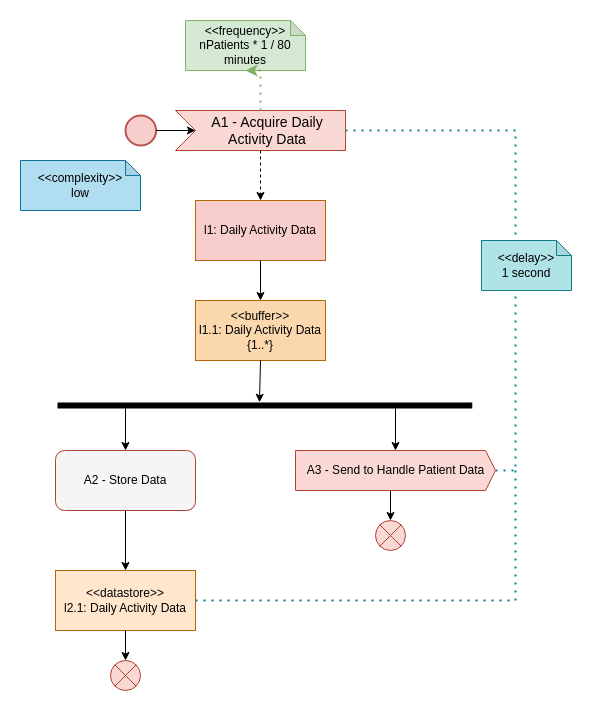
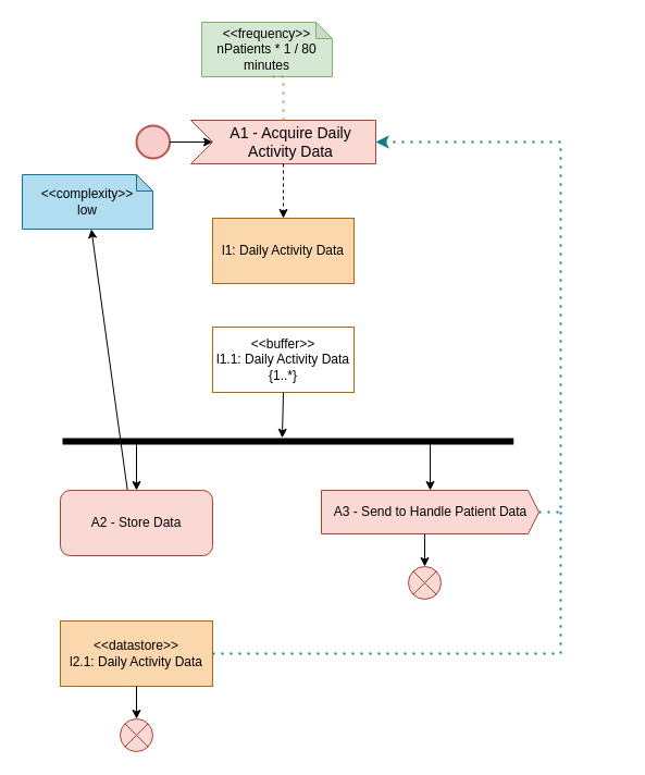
  <mxCell id="0" />
  <mxCell id="1" parent="0" />
  <mxCell id="2" value="A1 - Acquire Daily Activity Data" style="html=1;shape=mxgraph.infographic.ribbonSimple;notch1=20;notch2=0;align=center;verticalAlign=middle;fontSize=14;fontStyle=0;fillColor=#fad9d5;flipH=0;spacingRight=0;spacingLeft=14;whiteSpace=wrap;strokeColor=#ae4132;" parent="1" vertex="1"><mxGeometry x="175" y="110" width="170" height="40" as="geometry" /></mxCell>
- <mxCell id="3" value="l1: Daily Activity Data" style="rounded=0;whiteSpace=wrap;html=1;fillColor=#f8cecc;strokeColor=#b46504;" parent="1" vertex="1"><mxGeometry x="195" y="200" width="130" height="60" as="geometry" /></mxCell>
+ <mxCell id="3" value="l1: Daily Activity Data" style="rounded=0;whiteSpace=wrap;html=1;fillColor=#fad7ac;strokeColor=#b46504;" parent="1" vertex="1"><mxGeometry x="195" y="200" width="130" height="60" as="geometry" /></mxCell>
  <mxCell id="4" value="" style="endArrow=classic;html=1;rounded=0;exitX=0;exitY=0;exitDx=85;exitDy=40;exitPerimeter=0;entryX=0.5;entryY=0;entryDx=0;entryDy=0;dashed=1;" parent="1" source="2" target="3" edge="1"><mxGeometry width="50" height="50" relative="1" as="geometry"><mxPoint x="265" y="280" as="sourcePoint" /><mxPoint x="315" y="230" as="targetPoint" /></mxGeometry></mxCell>
- <mxCell id="5" value="&amp;lt;&amp;lt;buffer&amp;gt;&amp;gt;&lt;br&gt;l1.1: Daily Activity Data&lt;br&gt;{1..*}" style="rounded=0;whiteSpace=wrap;html=1;fillColor=#fad7ac;strokeColor=#b46504;" parent="1" vertex="1"><mxGeometry x="195" y="300" width="130" height="60" as="geometry" /></mxCell>
- <mxCell id="6" value="" style="endArrow=classic;html=1;rounded=0;exitX=0.5;exitY=1;exitDx=0;exitDy=0;entryX=0.5;entryY=0;entryDx=0;entryDy=0;" parent="1" source="3" target="5" edge="1"><mxGeometry width="50" height="50" relative="1" as="geometry"><mxPoint x="265" y="280" as="sourcePoint" /><mxPoint x="315" y="230" as="targetPoint" /></mxGeometry></mxCell>
+ <mxCell id="5" value="&amp;lt;&amp;lt;buffer&amp;gt;&amp;gt;&lt;br&gt;l1.1: Daily Activity Data&lt;br&gt;{1..*}" style="rounded=0;whiteSpace=wrap;html=1;fillColor=#ffffff;strokeColor=#b46504;" parent="1" vertex="1"><mxGeometry x="195" y="300" width="130" height="60" as="geometry" /></mxCell>
  <mxCell id="7" value="" style="html=1;points=[];perimeter=orthogonalPerimeter;fillColor=strokeColor;rotation=90;strokeColor=light-dark(#000000,#000000);" parent="1" vertex="1"><mxGeometry x="261.88" y="198.13" width="5" height="413.75" as="geometry" /></mxCell>
  <mxCell id="8" value="" style="endArrow=classic;html=1;rounded=0;exitX=0.5;exitY=1;exitDx=0;exitDy=0;entryX=-0.14;entryY=0.513;entryDx=0;entryDy=0;entryPerimeter=0;" parent="1" source="5" target="7" edge="1"><mxGeometry width="50" height="50" relative="1" as="geometry"><mxPoint x="265" y="280" as="sourcePoint" /><mxPoint x="315" y="230" as="targetPoint" /></mxGeometry></mxCell>
- <mxCell id="9" value="&amp;lt;&amp;lt;datastore&amp;gt;&amp;gt;&lt;div&gt;l2.1: Daily Activity Data&lt;/div&gt;" style="rounded=0;whiteSpace=wrap;html=1;fillColor=#ffe6cc;strokeColor=#b46504;" parent="1" vertex="1"><mxGeometry x="55" y="570" width="140" height="60" as="geometry" /></mxCell>
+ <mxCell id="9" value="&amp;lt;&amp;lt;datastore&amp;gt;&amp;gt;&lt;div&gt;l2.1: Daily Activity Data&lt;/div&gt;" style="rounded=0;whiteSpace=wrap;html=1;fillColor=#fad7ac;strokeColor=#b46504;" parent="1" vertex="1"><mxGeometry x="55" y="570" width="140" height="60" as="geometry" /></mxCell>
  <mxCell id="10" value="" style="endArrow=classic;html=1;rounded=0;" parent="1" target="24" edge="1"><mxGeometry width="50" height="50" relative="1" as="geometry"><mxPoint x="395" y="406" as="sourcePoint" /><mxPoint x="315" y="330" as="targetPoint" /></mxGeometry></mxCell>
  <mxCell id="11" value="" style="endArrow=classic;html=1;rounded=0;entryX=0.5;entryY=0;entryDx=0;entryDy=0;" parent="1" target="23" edge="1"><mxGeometry width="50" height="50" relative="1" as="geometry"><mxPoint x="125" y="405" as="sourcePoint" /><mxPoint x="315" y="330" as="targetPoint" /></mxGeometry></mxCell>
- <mxCell id="12" value="" style="endArrow=classic;html=1;rounded=0;exitX=0.5;exitY=1;exitDx=0;exitDy=0;entryX=0.5;entryY=0;entryDx=0;entryDy=0;" parent="1" source="23" target="9" edge="1"><mxGeometry width="50" height="50" relative="1" as="geometry"><mxPoint x="265" y="480" as="sourcePoint" /><mxPoint x="315" y="430" as="targetPoint" /></mxGeometry></mxCell>
+ <mxCell id="12" value="" style="endArrow=classic;html=1;rounded=0;exitX=0.5;exitY=1;exitDx=0;exitDy=0;" parent="1" source="23" target="22" edge="1"><mxGeometry width="50" height="50" relative="1" as="geometry"><mxPoint x="265" y="480" as="sourcePoint" /><mxPoint x="315" y="430" as="targetPoint" /></mxGeometry></mxCell>
  <mxCell id="13" value="" style="endArrow=classic;html=1;rounded=0;exitX=0.5;exitY=1;exitDx=0;exitDy=0;entryX=0.5;entryY=0;entryDx=0;entryDy=0;" parent="1" source="9" target="16" edge="1"><mxGeometry width="50" height="50" relative="1" as="geometry"><mxPoint x="265" y="480" as="sourcePoint" /><mxPoint x="115" y="670" as="targetPoint" /></mxGeometry></mxCell>
  <mxCell id="14" value="" style="endArrow=classic;html=1;rounded=0;entryX=0.5;entryY=0;entryDx=0;entryDy=0;exitX=0;exitY=0;exitDx=95;exitDy=40;exitPerimeter=0;" parent="1" source="24" target="15" edge="1"><mxGeometry width="50" height="50" relative="1" as="geometry"><mxPoint x="455" y="520" as="sourcePoint" /><mxPoint x="365" y="550" as="targetPoint" /></mxGeometry></mxCell>
  <mxCell id="15" value="" style="shape=sumEllipse;perimeter=ellipsePerimeter;whiteSpace=wrap;html=1;backgroundOutline=1;fillColor=#fad9d5;strokeColor=#ae4132;" parent="1" vertex="1"><mxGeometry x="375" y="520" width="30" height="30" as="geometry" /></mxCell>
  <mxCell id="16" value="" style="shape=sumEllipse;perimeter=ellipsePerimeter;whiteSpace=wrap;html=1;backgroundOutline=1;fillColor=#fad9d5;strokeColor=#ae4132;" parent="1" vertex="1"><mxGeometry x="110" y="660" width="30" height="30" as="geometry" /></mxCell>
- <mxCell id="17" value="" style="endArrow=none;dashed=1;html=1;dashPattern=1 3;strokeWidth=2;rounded=0;entryX=1;entryY=0.5;entryDx=0;entryDy=0;entryPerimeter=0;exitX=1;exitY=0.5;exitDx=0;exitDy=0;exitPerimeter=0;fillColor=#b0e3e6;strokeColor=#0e8088;" parent="1" source="24" target="2" edge="1"><mxGeometry width="50" height="50" relative="1" as="geometry"><mxPoint x="265" y="180" as="sourcePoint" /><mxPoint x="315" y="130" as="targetPoint" /><Array as="points"><mxPoint x="515" y="470" /><mxPoint x="515" y="290" /><mxPoint x="515" y="130" /></Array></mxGeometry></mxCell>
+ <mxCell id="17" value="" style="endArrow=classic;dashed=1;html=1;dashPattern=1 3;strokeWidth=2;rounded=0;entryX=1;entryY=0.5;entryDx=0;entryDy=0;entryPerimeter=0;exitX=1;exitY=0.5;exitDx=0;exitDy=0;exitPerimeter=0;fillColor=#b0e3e6;strokeColor=#0e8088;" parent="1" source="24" target="2" edge="1"><mxGeometry width="50" height="50" relative="1" as="geometry"><mxPoint x="265" y="180" as="sourcePoint" /><mxPoint x="315" y="130" as="targetPoint" /><Array as="points"><mxPoint x="515" y="470" /><mxPoint x="515" y="290" /><mxPoint x="515" y="130" /></Array></mxGeometry></mxCell>
  <mxCell id="18" value="" style="endArrow=none;dashed=1;html=1;dashPattern=1 3;strokeWidth=2;rounded=0;exitX=1;exitY=0.5;exitDx=0;exitDy=0;fillColor=#b0e3e6;strokeColor=#0e8088;" parent="1" source="9" edge="1"><mxGeometry width="50" height="50" relative="1" as="geometry"><mxPoint x="515" y="600" as="sourcePoint" /><mxPoint x="515" y="470" as="targetPoint" /><Array as="points"><mxPoint x="515" y="600" /></Array></mxGeometry></mxCell>
- <mxCell id="19" value="&amp;lt;&amp;lt;delay&amp;gt;&amp;gt;&lt;br&gt;1 second" style="shape=note;whiteSpace=wrap;html=1;backgroundOutline=1;darkOpacity=0.05;size=15;fillColor=#b0e3e6;strokeColor=#0e8088;" parent="1" vertex="1"><mxGeometry x="481" y="240" width="90" height="50" as="geometry" /></mxCell>
  <mxCell id="20" value="&amp;lt;&amp;lt;frequency&amp;gt;&amp;gt;&lt;br&gt;nPatients * 1 / 80&lt;div&gt;&lt;span style=&quot;background-color: transparent; color: light-dark(rgb(0, 0, 0), rgb(255, 255, 255));&quot;&gt;minutes&lt;/span&gt;&lt;/div&gt;" style="shape=note;whiteSpace=wrap;html=1;backgroundOutline=1;darkOpacity=0.05;size=15;fillColor=#d5e8d4;strokeColor=#82b366;" parent="1" vertex="1"><mxGeometry x="185" y="20" width="120" height="50" as="geometry" /></mxCell>
- <mxCell id="21" value="" style="endArrow=classic;dashed=1;html=1;dashPattern=1 3;strokeWidth=2;rounded=0;entryX=0.5;entryY=1;entryDx=0;entryDy=0;entryPerimeter=0;exitX=0;exitY=0;exitDx=85;exitDy=0;exitPerimeter=0;fillColor=#d5e8d4;strokeColor=#82b366;" parent="1" source="2" target="20" edge="1"><mxGeometry width="50" height="50" relative="1" as="geometry"><mxPoint x="265" y="280" as="sourcePoint" /><mxPoint x="315" y="230" as="targetPoint" /><Array as="points"><mxPoint x="260" y="70" /></Array></mxGeometry></mxCell>
+ <mxCell id="21" value="" style="endArrow=none;dashed=1;html=1;dashPattern=1 3;strokeWidth=2;rounded=0;entryX=0.5;entryY=1;entryDx=0;entryDy=0;entryPerimeter=0;exitX=0;exitY=0;exitDx=85;exitDy=0;exitPerimeter=0;fillColor=#d5e8d4;strokeColor=#82b366;" parent="1" source="2" target="20" edge="1"><mxGeometry width="50" height="50" relative="1" as="geometry"><mxPoint x="265" y="280" as="sourcePoint" /><mxPoint x="315" y="230" as="targetPoint" /><Array as="points"><mxPoint x="260" y="70" /></Array></mxGeometry></mxCell>
  <mxCell id="22" value="&amp;lt;&amp;lt;complexity&amp;gt;&amp;gt;&lt;br&gt;low" style="shape=note;whiteSpace=wrap;html=1;backgroundOutline=1;darkOpacity=0.05;size=15;fillColor=#b1ddf0;strokeColor=#10739e;" parent="1" vertex="1"><mxGeometry x="20" y="160" width="120" height="50" as="geometry" /></mxCell>
- <mxCell id="23" value="A2 - Store Data" style="rounded=1;whiteSpace=wrap;html=1;fillColor=#f5f5f5;strokeColor=#ae4132;" parent="1" vertex="1"><mxGeometry x="55" y="450" width="140" height="60" as="geometry" /></mxCell>
+ <mxCell id="23" value="A2 - Store Data" style="rounded=1;whiteSpace=wrap;html=1;fillColor=#fad9d5;strokeColor=#ae4132;" parent="1" vertex="1"><mxGeometry x="55" y="450" width="140" height="60" as="geometry" /></mxCell>
  <mxCell id="24" value="A3 - Send to Handle Patient Data" style="html=1;shadow=0;dashed=0;align=center;verticalAlign=middle;shape=mxgraph.arrows2.arrow;dy=0;dx=10;notch=0;fillColor=#fad9d5;strokeColor=#ae4132;" parent="1" vertex="1"><mxGeometry x="295" y="450" width="200" height="40" as="geometry" /></mxCell>
  <mxCell id="25" value="" style="strokeWidth=2;html=1;shape=mxgraph.flowchart.start_2;whiteSpace=wrap;fillColor=#f8cecc;strokeColor=#b85450;" vertex="1" parent="1"><mxGeometry x="125" y="115" width="30.62" height="30" as="geometry" /></mxCell>
  <mxCell id="26" value="" style="endArrow=classic;html=1;rounded=0;exitX=1;exitY=0.5;exitDx=0;exitDy=0;exitPerimeter=0;entryX=0;entryY=0;entryDx=20;entryDy=20;entryPerimeter=0;" edge="1" parent="1" source="25" target="2"><mxGeometry width="50" height="50" relative="1" as="geometry"><mxPoint x="110.62" y="120" as="sourcePoint" /><mxPoint x="119.62" y="135" as="targetPoint" /></mxGeometry></mxCell>
